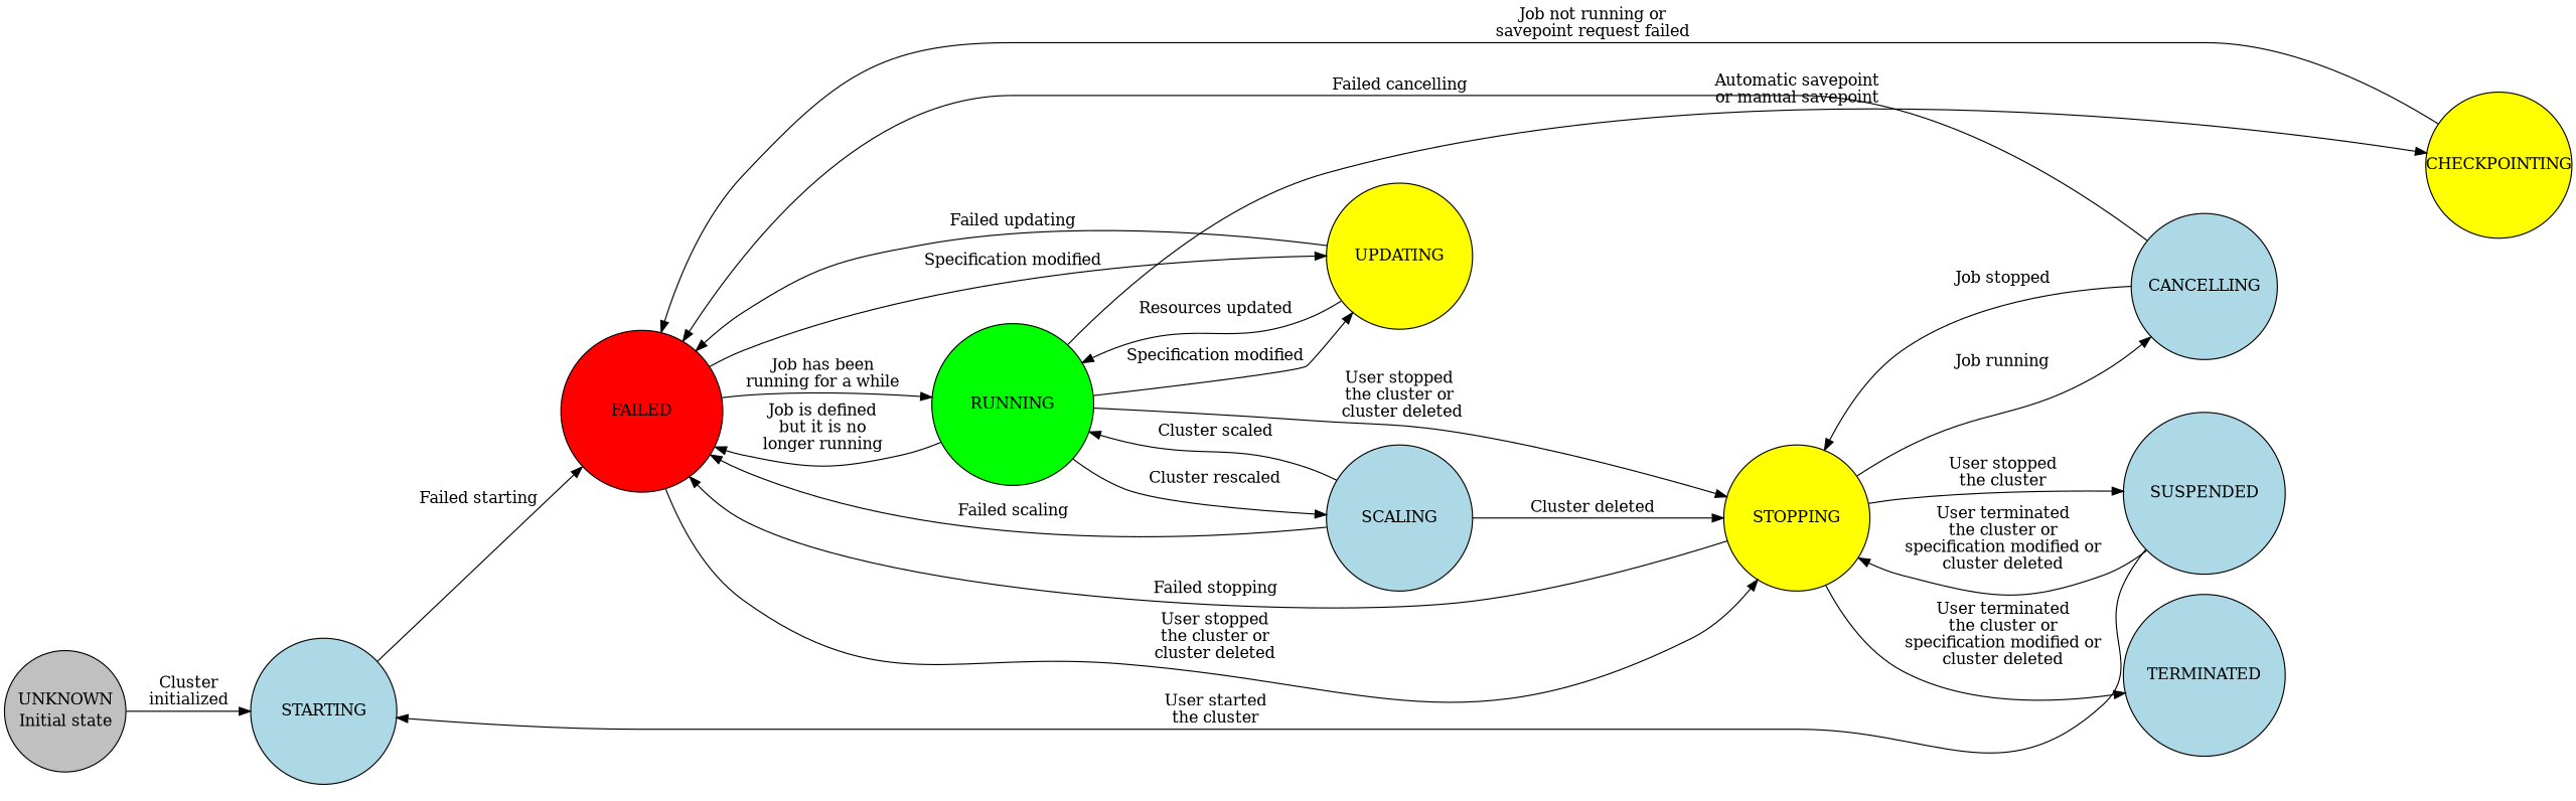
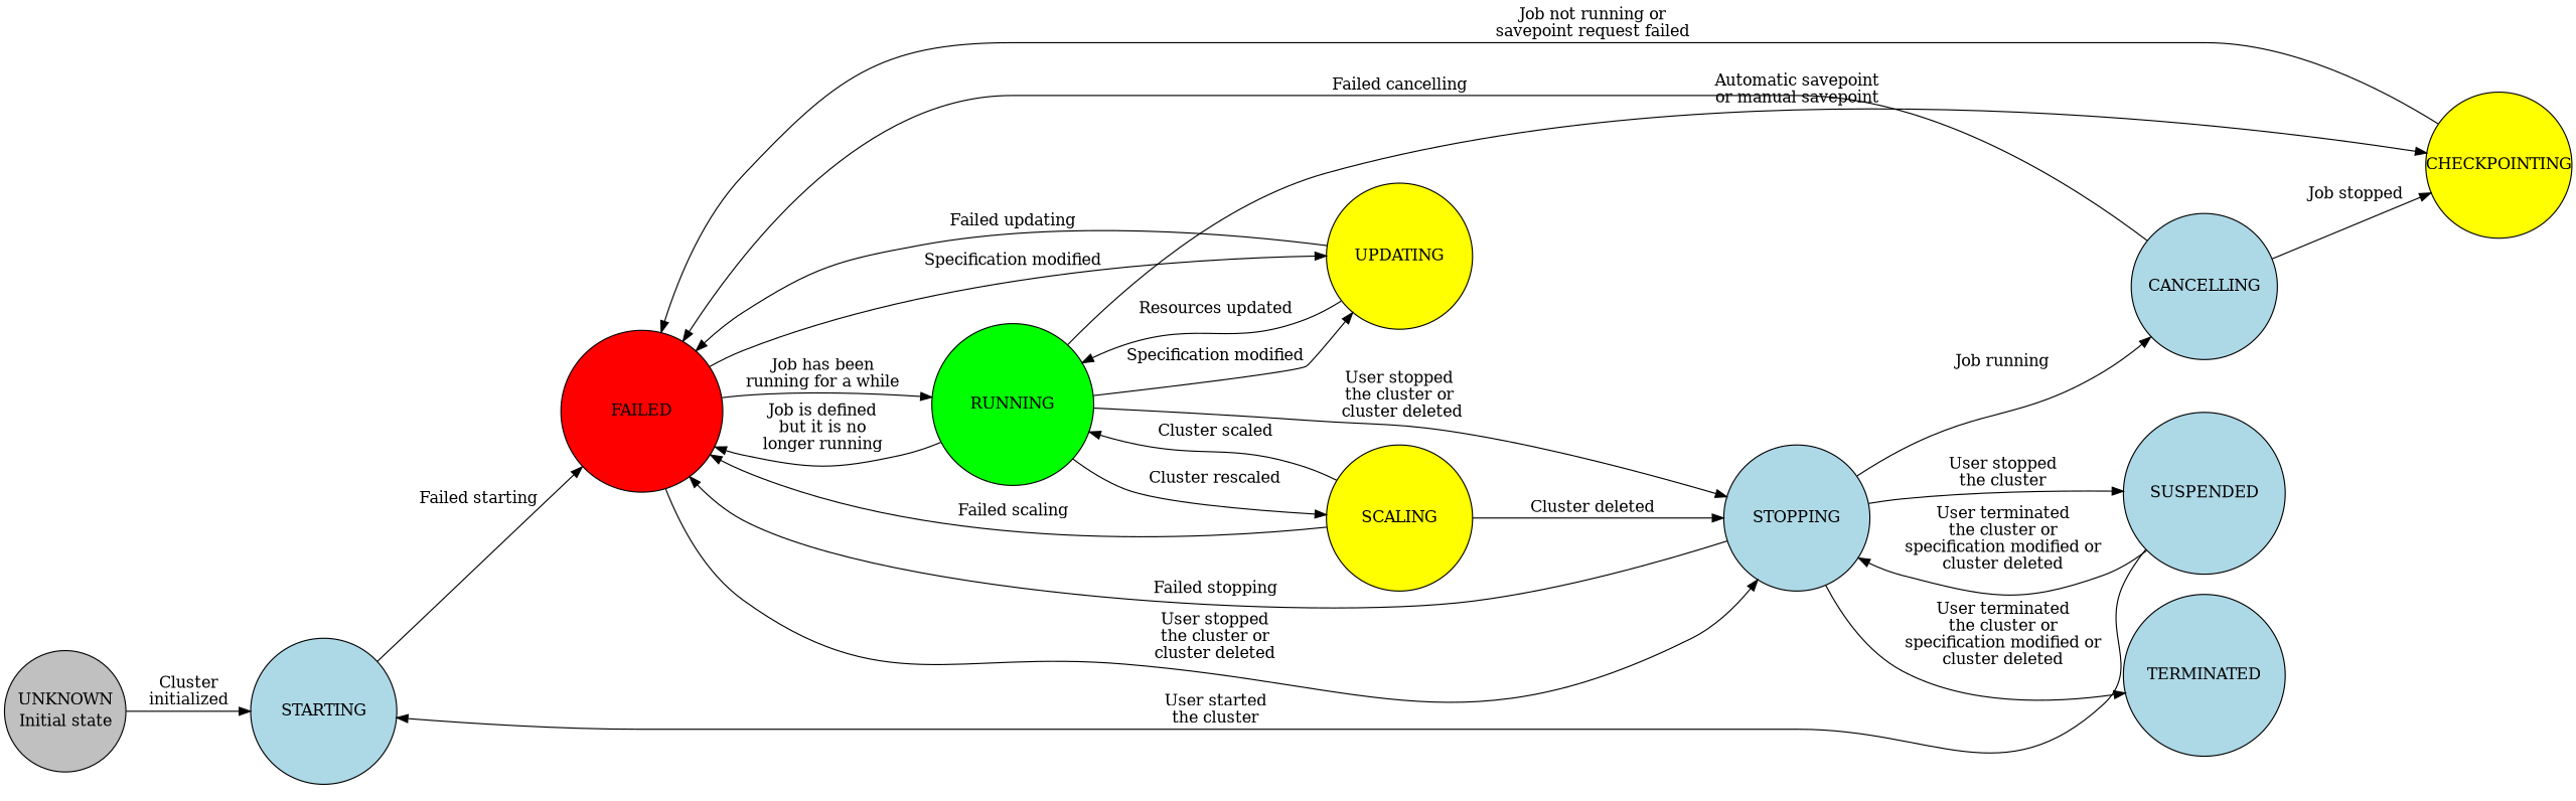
  digraph {
    autosize=false
    rankdir=LR
    node [fillcolor=lightblue fixedsize=true heigth=1.8 shape=circle style=filled]
    n1 [fillcolor=grey label=<       <TABLE ALIGN="LEFT" BORDER="0" CELLBORDER="0" CELLSPACING="0">           <TR>               <TD>UNKNOWN</TD>           </TR>           <TR>               <TD>Initial state</TD>           </TR>       </TABLE>   > width=1.5]
    STARTING [width=1.8]
    FAILED [fillcolor=red width=2.0]
    RUNNING [fillcolor=green width=2.0]
    CHECKPOINTING [fillcolor=yellow width=1.8]
    UPDATING [fillcolor=yellow width=1.8]
-   SCALING [width=1.8]
-   STOPPING [fillcolor=yellow width=1.8]
+   SCALING [fillcolor=yellow width=1.8]
+   STOPPING [width=1.8]
    SUSPENDED [width=2.0]
    TERMINATED [width=2.0]
    CANCELLING [width=1.8]
    n1 -> STARTING [label=<       <TABLE ALIGN="LEFT" BORDER="0" CELLBORDER="0" CELLSPACING="0">           <TR>               <TD>Cluster<BR/>initialized</TD>           </TR>       </TABLE>   >]
    STARTING -> FAILED [label=<       <TABLE ALIGN="LEFT" BORDER="0" CELLBORDER="0" CELLSPACING="0">           <TR>               <TD>Failed starting</TD>           </TR>       </TABLE>   >]
    FAILED -> RUNNING [label=<       <TABLE ALIGN="LEFT" BORDER="0" CELLBORDER="0" CELLSPACING="0">           <TR>               <TD>Job has been<BR/>running for a while</TD>           </TR>       </TABLE>   >]
    FAILED -> UPDATING [label=<       <TABLE ALIGN="LEFT" BORDER="0" CELLBORDER="0" CELLSPACING="0">           <TR>               <TD>Specification modified</TD>           </TR>       </TABLE>   >]
    FAILED -> STOPPING [label=<       <TABLE ALIGN="LEFT" BORDER="0" CELLBORDER="0" CELLSPACING="0">           <TR>               <TD>User stopped<BR/>the cluster or<BR/>cluster deleted</TD>           </TR>       </TABLE>   >]
    RUNNING -> FAILED [label=<       <TABLE ALIGN="LEFT" BORDER="0" CELLBORDER="0" CELLSPACING="0">           <TR>               <TD>Job is defined<BR/>but it is no<BR/>longer running</TD>           </TR>       </TABLE>   >]
    RUNNING -> CHECKPOINTING [label=<       <TABLE ALIGN="LEFT" BORDER="0" CELLBORDER="0" CELLSPACING="0">           <TR>               <TD>Automatic savepoint<BR/>or manual savepoint</TD>           </TR>       </TABLE>   >]
    RUNNING -> UPDATING [label=<       <TABLE ALIGN="LEFT" BORDER="0" CELLBORDER="0" CELLSPACING="0">           <TR>               <TD>Specification modified</TD>           </TR>       </TABLE>   >]
    RUNNING -> SCALING [label=<       <TABLE ALIGN="LEFT" BORDER="0" CELLBORDER="0" CELLSPACING="0">           <TR>               <TD>Cluster rescaled</TD>           </TR>       </TABLE>   >]
    RUNNING -> STOPPING [label=<       <TABLE ALIGN="LEFT" BORDER="0" CELLBORDER="0" CELLSPACING="0">           <TR>               <TD>User stopped<BR/>the cluster or<BR/> cluster deleted</TD>           </TR>       </TABLE>   >]
    CHECKPOINTING -> FAILED [label=<       <TABLE ALIGN="LEFT" BORDER="0" CELLBORDER="0" CELLSPACING="0">           <TR>               <TD>Job not running or<BR/>savepoint request failed</TD>           </TR>       </TABLE>   >]
    UPDATING -> FAILED [label=<       <TABLE ALIGN="LEFT" BORDER="0" CELLBORDER="0" CELLSPACING="0">           <TR>               <TD>Failed updating</TD>           </TR>       </TABLE>   >]
    UPDATING -> RUNNING [label=<       <TABLE ALIGN="LEFT" BORDER="0" CELLBORDER="0" CELLSPACING="0">           <TR>               <TD>Resources updated</TD>           </TR>       </TABLE>   >]
    SCALING -> FAILED [label=<       <TABLE ALIGN="LEFT" BORDER="0" CELLBORDER="0" CELLSPACING="0">           <TR>               <TD>Failed scaling</TD>           </TR>       </TABLE>   >]
    SCALING -> RUNNING [label=<       <TABLE ALIGN="LEFT" BORDER="0" CELLBORDER="0" CELLSPACING="0">           <TR>               <TD>Cluster scaled</TD>           </TR>       </TABLE>   >]
    SCALING -> STOPPING [label=<       <TABLE ALIGN="LEFT" BORDER="0" CELLBORDER="0" CELLSPACING="0">           <TR>               <TD>Cluster deleted</TD>           </TR>       </TABLE>   >]
    STOPPING -> FAILED [label=<       <TABLE ALIGN="LEFT" BORDER="0" CELLBORDER="0" CELLSPACING="0">           <TR>               <TD>Failed stopping</TD>           </TR>       </TABLE>   >]
    STOPPING -> SUSPENDED [label=<       <TABLE ALIGN="LEFT" BORDER="0" CELLBORDER="0" CELLSPACING="0">           <TR>               <TD>User stopped<BR/>the cluster</TD>           </TR>       </TABLE>   >]
    STOPPING -> TERMINATED [label=<       <TABLE ALIGN="LEFT" BORDER="0" CELLBORDER="0" CELLSPACING="0">           <TR>               <TD>User terminated<BR/>the cluster or<BR/>specification modified or<BR/>cluster deleted</TD>           </TR>       </TABLE>   >]
    STOPPING -> CANCELLING [label=<       <TABLE ALIGN="LEFT" BORDER="0" CELLBORDER="0" CELLSPACING="0">           <TR>               <TD>Job running</TD>           </TR>       </TABLE>   >]
    SUSPENDED -> STARTING [label=<       <TABLE ALIGN="LEFT" BORDER="0" CELLBORDER="0" CELLSPACING="0">           <TR>               <TD>User started<BR/>the cluster</TD>           </TR>       </TABLE>   >]
    SUSPENDED -> STOPPING [label=<       <TABLE ALIGN="LEFT" BORDER="0" CELLBORDER="0" CELLSPACING="0">           <TR>               <TD>User terminated<BR/>the cluster or<BR/>specification modified or<BR/>cluster deleted</TD>           </TR>       </TABLE>   >]
    CANCELLING -> FAILED [label=<       <TABLE ALIGN="LEFT" BORDER="0" CELLBORDER="0" CELLSPACING="0">           <TR>               <TD>Failed cancelling</TD>           </TR>       </TABLE>   >]
-   CANCELLING -> STOPPING [label=<       <TABLE ALIGN="LEFT" BORDER="0" CELLBORDER="0" CELLSPACING="0">           <TR>               <TD>Job stopped</TD>           </TR>       </TABLE>   >]
+   CANCELLING -> CHECKPOINTING [label=<       <TABLE ALIGN="LEFT" BORDER="0" CELLBORDER="0" CELLSPACING="0">           <TR>               <TD>Job stopped</TD>           </TR>       </TABLE>   >]
  }
